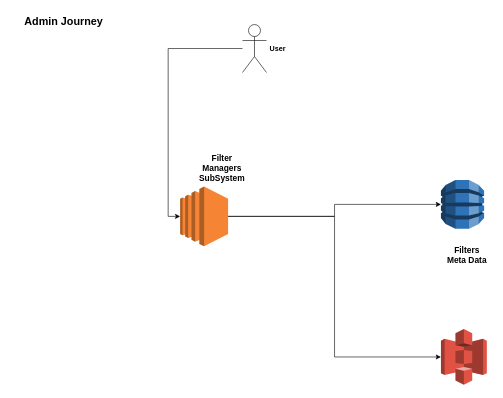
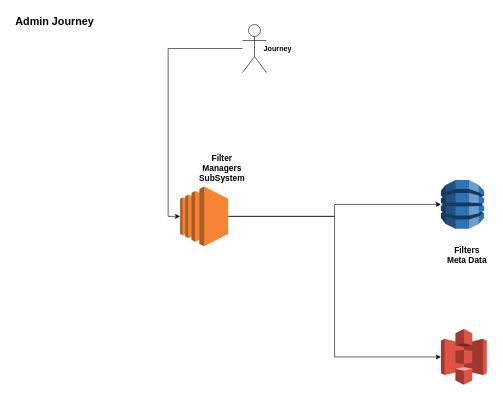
  <mxCell id="0" />
  <mxCell id="1" parent="0" />
  <mxCell id="2" value="" style="shape=umlActor;verticalLabelPosition=bottom;verticalAlign=top;html=1;outlineConnect=0;" vertex="1" parent="1"><mxGeometry x="404" y="40" width="40" height="80" as="geometry" /></mxCell>
  <mxCell id="3" style="edgeStyle=orthogonalEdgeStyle;rounded=0;orthogonalLoop=1;jettySize=auto;html=1;" edge="1" parent="1" source="4" target="9"><mxGeometry relative="1" as="geometry" /></mxCell>
  <mxCell id="4" value="" style="outlineConnect=0;dashed=0;verticalLabelPosition=bottom;verticalAlign=top;align=center;html=1;shape=mxgraph.aws3.ec2;fillColor=#F58534;gradientColor=none;" vertex="1" parent="1"><mxGeometry x="300" y="310" width="80" height="100" as="geometry" /></mxCell>
  <mxCell id="5" value="&lt;font style=&quot;font-size: 14px;&quot;&gt;&lt;b&gt;Filter Managers&lt;/b&gt;&lt;/font&gt;&lt;div&gt;&lt;font style=&quot;font-size: 14px;&quot;&gt;&lt;b&gt;SubSystem&lt;/b&gt;&lt;/font&gt;&lt;/div&gt;" style="text;html=1;align=center;verticalAlign=middle;whiteSpace=wrap;rounded=0;" vertex="1" parent="1"><mxGeometry x="340" y="265" width="60" height="30" as="geometry" /></mxCell>
  <mxCell id="6" style="edgeStyle=orthogonalEdgeStyle;rounded=0;orthogonalLoop=1;jettySize=auto;html=1;entryX=0;entryY=0.5;entryDx=0;entryDy=0;entryPerimeter=0;" edge="1" parent="1" source="2" target="4"><mxGeometry relative="1" as="geometry"><mxPoint x="310" y="340" as="targetPoint" /></mxGeometry></mxCell>
- <mxCell id="7" value="&lt;b&gt;User&lt;/b&gt;" style="text;html=1;align=center;verticalAlign=middle;whiteSpace=wrap;rounded=0;" vertex="1" parent="1"><mxGeometry x="433" y="65" width="60" height="30" as="geometry" /></mxCell>
+ <mxCell id="7" value="&lt;b&gt;Journey&lt;/b&gt;" style="text;html=1;align=center;verticalAlign=middle;whiteSpace=wrap;rounded=0;" vertex="1" parent="1"><mxGeometry x="433" y="65" width="60" height="30" as="geometry" /></mxCell>
  <mxCell id="8" value="" style="outlineConnect=0;dashed=0;verticalLabelPosition=bottom;verticalAlign=top;align=center;html=1;shape=mxgraph.aws3.s3;fillColor=#E05243;gradientColor=none;" vertex="1" parent="1"><mxGeometry x="735" y="548" width="76.5" height="93" as="geometry" /></mxCell>
  <mxCell id="9" value="" style="outlineConnect=0;dashed=0;verticalLabelPosition=bottom;verticalAlign=top;align=center;html=1;shape=mxgraph.aws3.dynamo_db;fillColor=#2E73B8;gradientColor=none;" vertex="1" parent="1"><mxGeometry x="735" y="299.5" width="72" height="81" as="geometry" /></mxCell>
  <mxCell id="10" style="edgeStyle=orthogonalEdgeStyle;rounded=0;orthogonalLoop=1;jettySize=auto;html=1;entryX=0;entryY=0.5;entryDx=0;entryDy=0;entryPerimeter=0;" edge="1" parent="1" source="4" target="8"><mxGeometry relative="1" as="geometry" /></mxCell>
  <mxCell id="11" value="&lt;b&gt;&lt;font style=&quot;font-size: 14px;&quot;&gt;Filters Meta Data&lt;/font&gt;&lt;/b&gt;" style="text;html=1;align=center;verticalAlign=middle;whiteSpace=wrap;rounded=0;" vertex="1" parent="1"><mxGeometry x="740" y="410" width="76.75" height="30" as="geometry" /></mxCell>
- <mxCell id="12" value="&lt;b&gt;&lt;font style=&quot;font-size: 18px;&quot;&gt;Admin Journey&lt;/font&gt;&lt;/b&gt;" style="text;html=1;align=center;verticalAlign=middle;whiteSpace=wrap;rounded=0;" vertex="1" parent="1"><mxGeometry x="35" y="20" width="141.75" height="30" as="geometry" /></mxCell>
+ <mxCell id="12" value="&lt;b&gt;&lt;font style=&quot;font-size: 18px;&quot;&gt;Admin Journey&lt;/font&gt;&lt;/b&gt;" style="text;html=1;align=center;verticalAlign=middle;whiteSpace=wrap;rounded=0;" vertex="1" parent="1"><mxGeometry y="20" width="141.75" height="30" as="geometry" x="20" /></mxCell>
